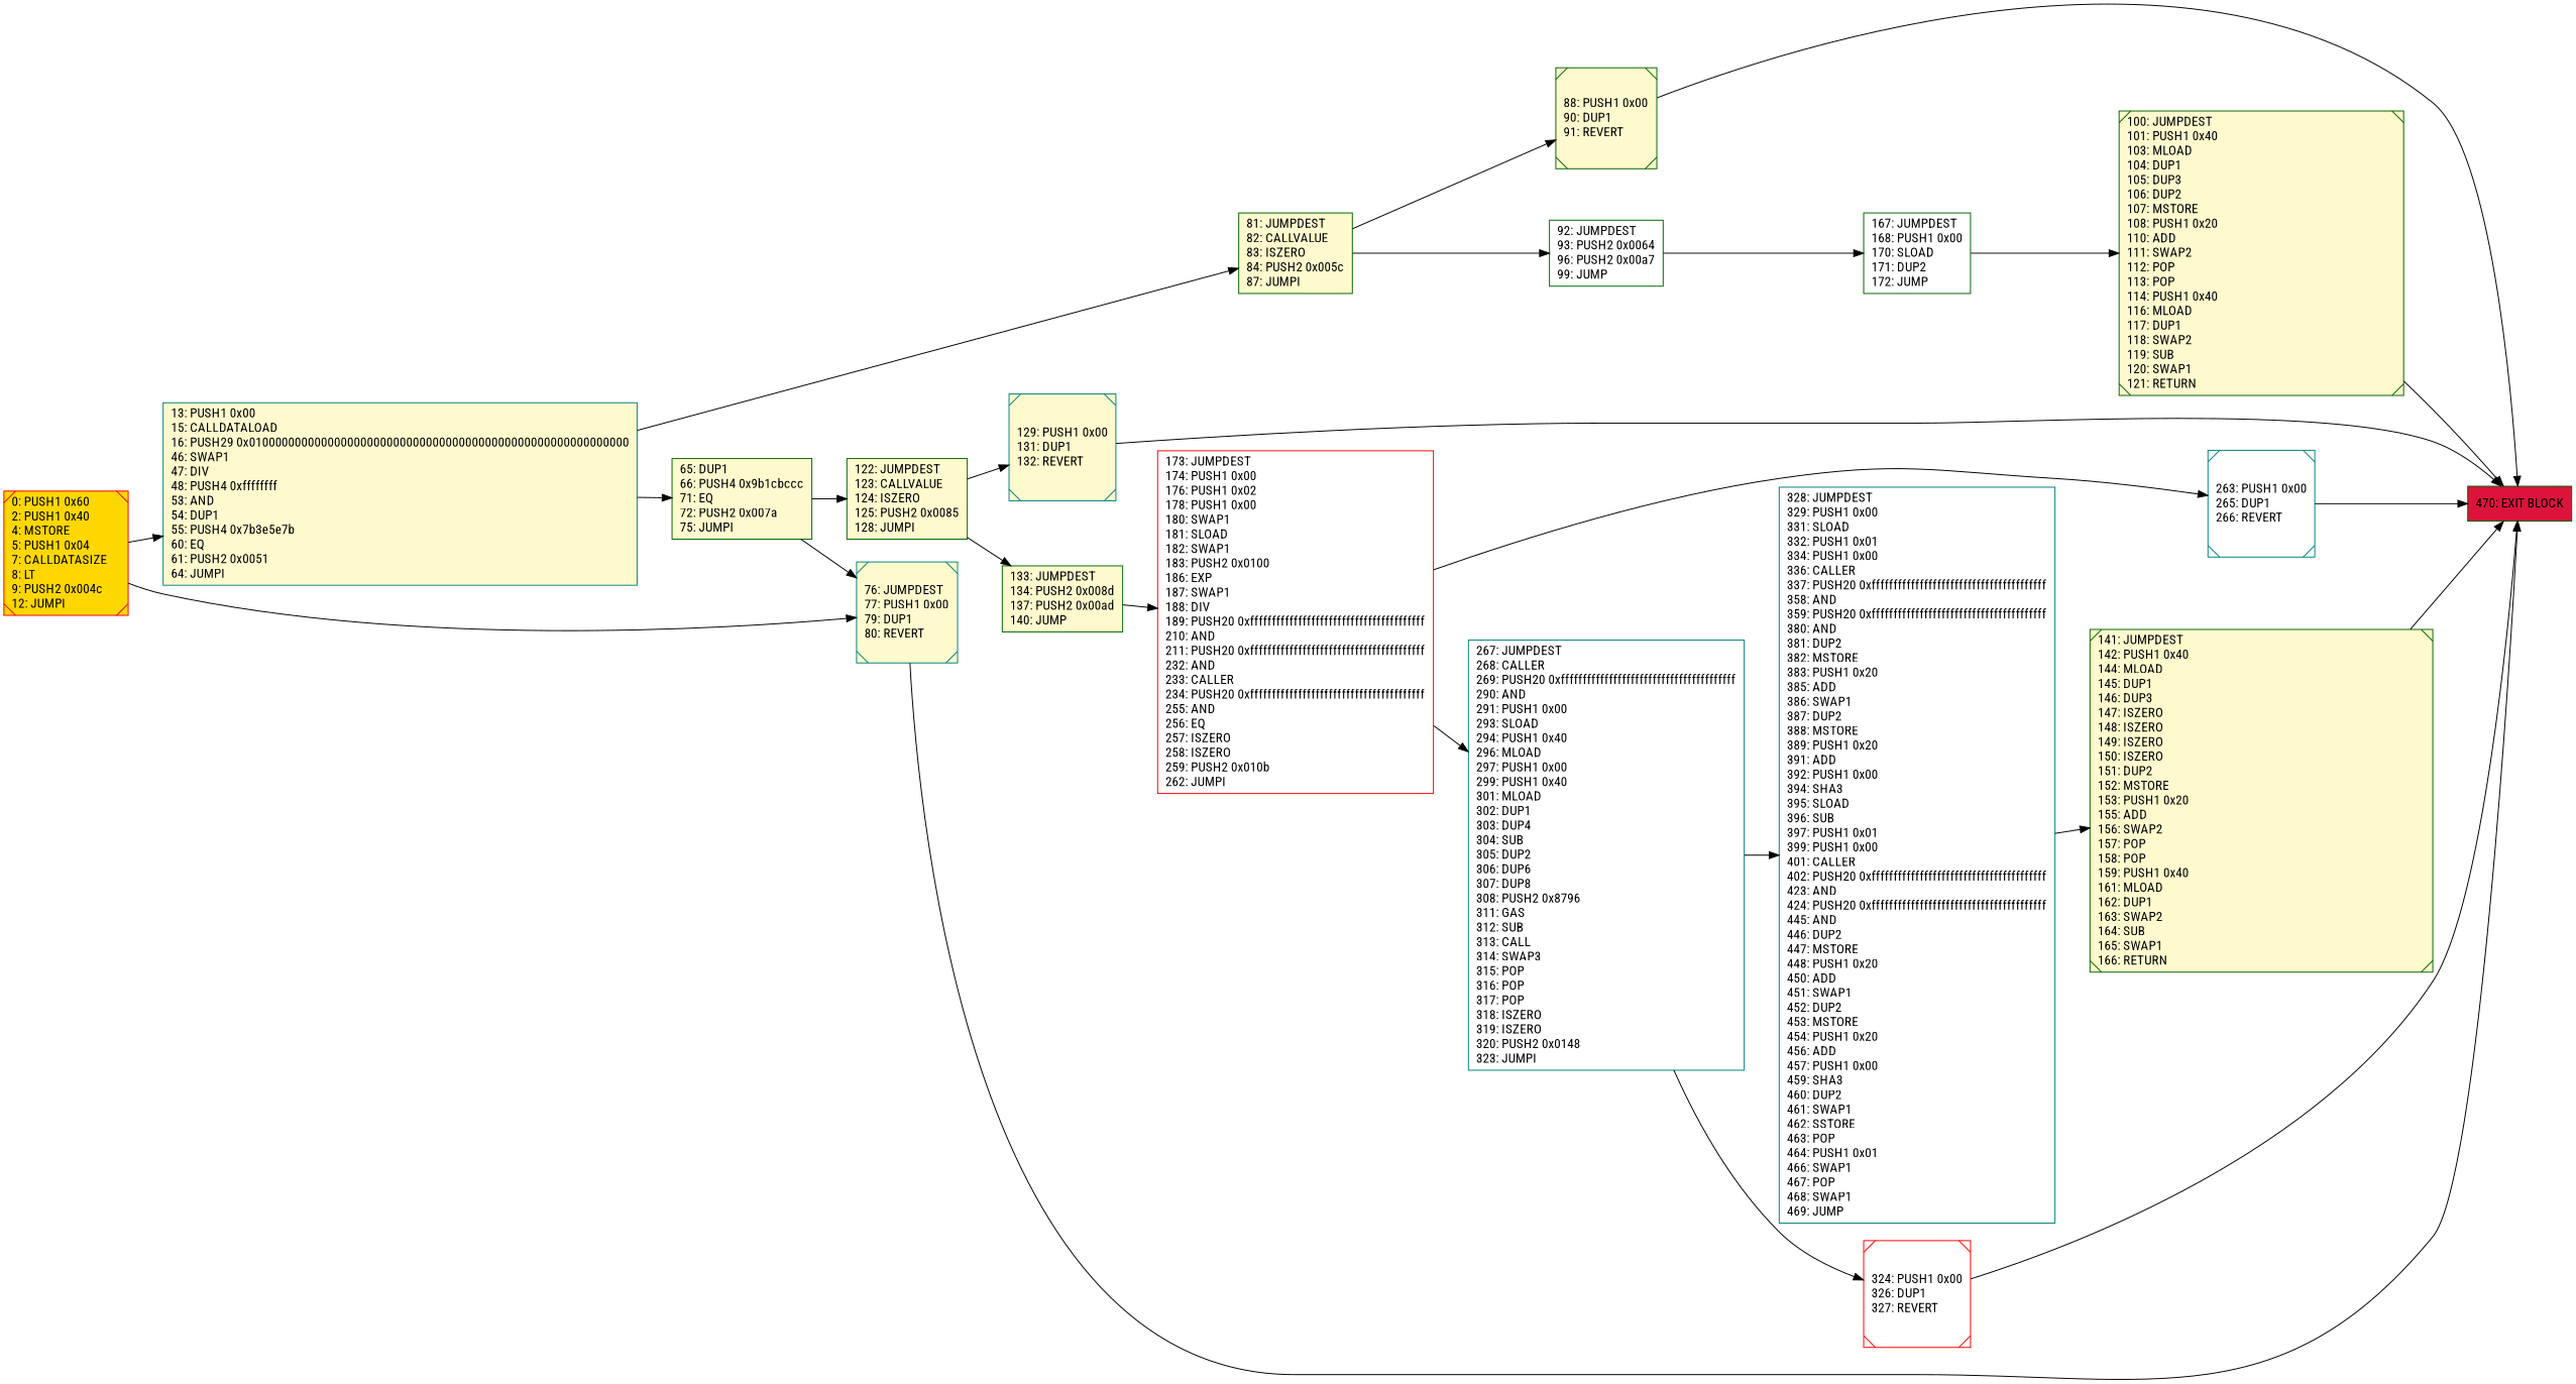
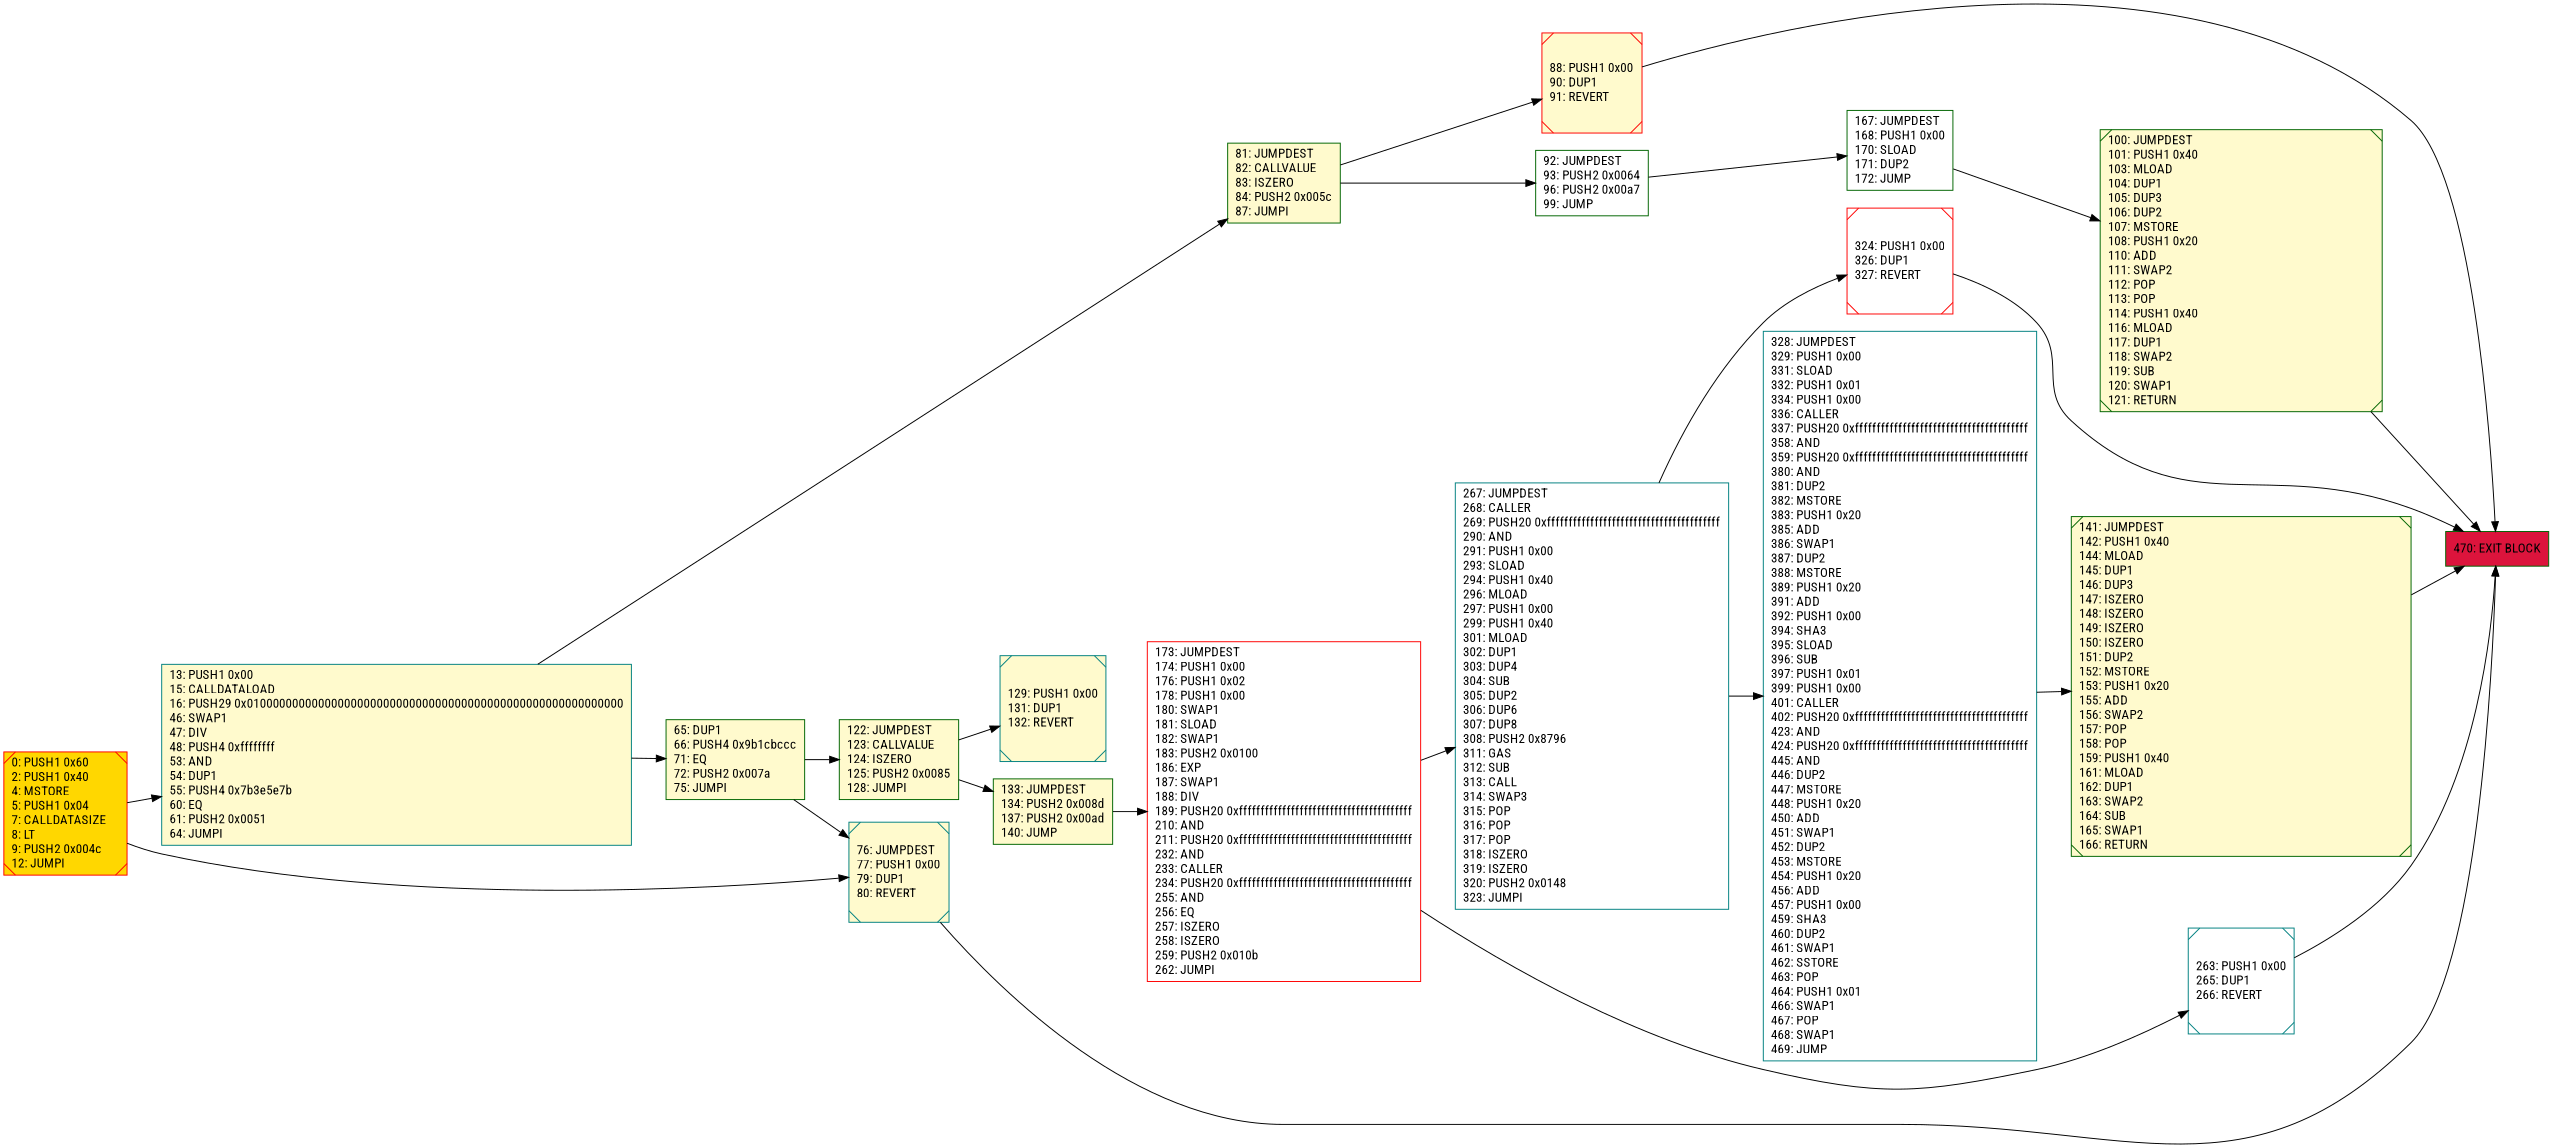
  digraph {
    fontname="Roboto Condensed"
    rankdir=LR
    node [color=darkgreen fillcolor=lemonchiffon fontcolor=black fontname="Roboto Condensed" shape=box style=filled]
    edge [fontname="Roboto Condensed"]
    n1 [color=teal label="129: PUSH1 0x00\l131: DUP1\l132: REVERT\l" shape=Msquare]
    n2 [fillcolor=crimson label="470: EXIT BLOCK\l"]
    n3 [label="133: JUMPDEST\l134: PUSH2 0x008d\l137: PUSH2 0x00ad\l140: JUMP\l"]
    n4 [color=red fillcolor=white label="173: JUMPDEST\l174: PUSH1 0x00\l176: PUSH1 0x02\l178: PUSH1 0x00\l180: SWAP1\l181: SLOAD\l182: SWAP1\l183: PUSH2 0x0100\l186: EXP\l187: SWAP1\l188: DIV\l189: PUSH20 0xffffffffffffffffffffffffffffffffffffffff\l210: AND\l211: PUSH20 0xffffffffffffffffffffffffffffffffffffffff\l232: AND\l233: CALLER\l234: PUSH20 0xffffffffffffffffffffffffffffffffffffffff\l255: AND\l256: EQ\l257: ISZERO\l258: ISZERO\l259: PUSH2 0x010b\l262: JUMPI\l"]
    n5 [color=teal fillcolor=white label="263: PUSH1 0x00\l265: DUP1\l266: REVERT\l" shape=Msquare]
    n6 [color=teal fillcolor=white label="267: JUMPDEST\l268: CALLER\l269: PUSH20 0xffffffffffffffffffffffffffffffffffffffff\l290: AND\l291: PUSH1 0x00\l293: SLOAD\l294: PUSH1 0x40\l296: MLOAD\l297: PUSH1 0x00\l299: PUSH1 0x40\l301: MLOAD\l302: DUP1\l303: DUP4\l304: SUB\l305: DUP2\l306: DUP6\l307: DUP8\l308: PUSH2 0x8796\l311: GAS\l312: SUB\l313: CALL\l314: SWAP3\l315: POP\l316: POP\l317: POP\l318: ISZERO\l319: ISZERO\l320: PUSH2 0x0148\l323: JUMPI\l"]
    n7 [color=teal label="13: PUSH1 0x00\l15: CALLDATALOAD\l16: PUSH29 0x0100000000000000000000000000000000000000000000000000000000\l46: SWAP1\l47: DIV\l48: PUSH4 0xffffffff\l53: AND\l54: DUP1\l55: PUSH4 0x7b3e5e7b\l60: EQ\l61: PUSH2 0x0051\l64: JUMPI\l"]
    n8 [label="81: JUMPDEST\l82: CALLVALUE\l83: ISZERO\l84: PUSH2 0x005c\l87: JUMPI\l"]
    n9 [label="65: DUP1\l66: PUSH4 0x9b1cbccc\l71: EQ\l72: PUSH2 0x007a\l75: JUMPI\l"]
    n10 [fillcolor=white label="92: JUMPDEST\l93: PUSH2 0x0064\l96: PUSH2 0x00a7\l99: JUMP\l"]
-   n11 [label="88: PUSH1 0x00\l90: DUP1\l91: REVERT\l" shape=Msquare]
+   n11 [color=red label="88: PUSH1 0x00\l90: DUP1\l91: REVERT\l" shape=Msquare]
    n12 [color=teal label="76: JUMPDEST\l77: PUSH1 0x00\l79: DUP1\l80: REVERT\l" shape=Msquare]
    n13 [label="122: JUMPDEST\l123: CALLVALUE\l124: ISZERO\l125: PUSH2 0x0085\l128: JUMPI\l"]
    n14 [color=red fillcolor=white label="324: PUSH1 0x00\l326: DUP1\l327: REVERT\l" shape=Msquare]
    n15 [color=red fillcolor=gold label="0: PUSH1 0x60\l2: PUSH1 0x40\l4: MSTORE\l5: PUSH1 0x04\l7: CALLDATASIZE\l8: LT\l9: PUSH2 0x004c\l12: JUMPI\l" shape=Msquare]
    n16 [color=teal fillcolor=white label="328: JUMPDEST\l329: PUSH1 0x00\l331: SLOAD\l332: PUSH1 0x01\l334: PUSH1 0x00\l336: CALLER\l337: PUSH20 0xffffffffffffffffffffffffffffffffffffffff\l358: AND\l359: PUSH20 0xffffffffffffffffffffffffffffffffffffffff\l380: AND\l381: DUP2\l382: MSTORE\l383: PUSH1 0x20\l385: ADD\l386: SWAP1\l387: DUP2\l388: MSTORE\l389: PUSH1 0x20\l391: ADD\l392: PUSH1 0x00\l394: SHA3\l395: SLOAD\l396: SUB\l397: PUSH1 0x01\l399: PUSH1 0x00\l401: CALLER\l402: PUSH20 0xffffffffffffffffffffffffffffffffffffffff\l423: AND\l424: PUSH20 0xffffffffffffffffffffffffffffffffffffffff\l445: AND\l446: DUP2\l447: MSTORE\l448: PUSH1 0x20\l450: ADD\l451: SWAP1\l452: DUP2\l453: MSTORE\l454: PUSH1 0x20\l456: ADD\l457: PUSH1 0x00\l459: SHA3\l460: DUP2\l461: SWAP1\l462: SSTORE\l463: POP\l464: PUSH1 0x01\l466: SWAP1\l467: POP\l468: SWAP1\l469: JUMP\l"]
    n17 [label="141: JUMPDEST\l142: PUSH1 0x40\l144: MLOAD\l145: DUP1\l146: DUP3\l147: ISZERO\l148: ISZERO\l149: ISZERO\l150: ISZERO\l151: DUP2\l152: MSTORE\l153: PUSH1 0x20\l155: ADD\l156: SWAP2\l157: POP\l158: POP\l159: PUSH1 0x40\l161: MLOAD\l162: DUP1\l163: SWAP2\l164: SUB\l165: SWAP1\l166: RETURN\l" shape=Msquare]
    n18 [fillcolor=white label="167: JUMPDEST\l168: PUSH1 0x00\l170: SLOAD\l171: DUP2\l172: JUMP\l"]
    n19 [label="100: JUMPDEST\l101: PUSH1 0x40\l103: MLOAD\l104: DUP1\l105: DUP3\l106: DUP2\l107: MSTORE\l108: PUSH1 0x20\l110: ADD\l111: SWAP2\l112: POP\l113: POP\l114: PUSH1 0x40\l116: MLOAD\l117: DUP1\l118: SWAP2\l119: SUB\l120: SWAP1\l121: RETURN\l" shape=Msquare]
-   n1 -> n2
    n3 -> n4
    n4 -> n5
    n4 -> n6
    n5 -> n2
    n6 -> n14
    n6 -> n16
    n7 -> n8
    n7 -> n9
    n8 -> n10
    n8 -> n11
    n9 -> n12
    n9 -> n13
    n10 -> n18
    n11 -> n2
    n12 -> n2
    n13 -> n1
    n13 -> n3
    n14 -> n2
    n15 -> n7
    n15 -> n12
    n16 -> n17
    n17 -> n2
    n18 -> n19
    n19 -> n2
  }
